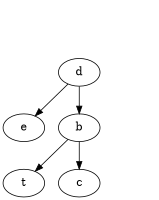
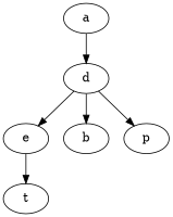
  digraph {
+   n1 [label=a]
    n2 [label=d]
    n3 [label=b]
    n4 [label=e]
+   n5 [label=p]
    n6 [label=t]
-   n7 [label=c]
+   n1 -> n2
    n2 -> n3
    n2 -> n4
-   n3 -> n6
-   n3 -> n7
+   n2 -> n5
+   n4 -> n6
  }
